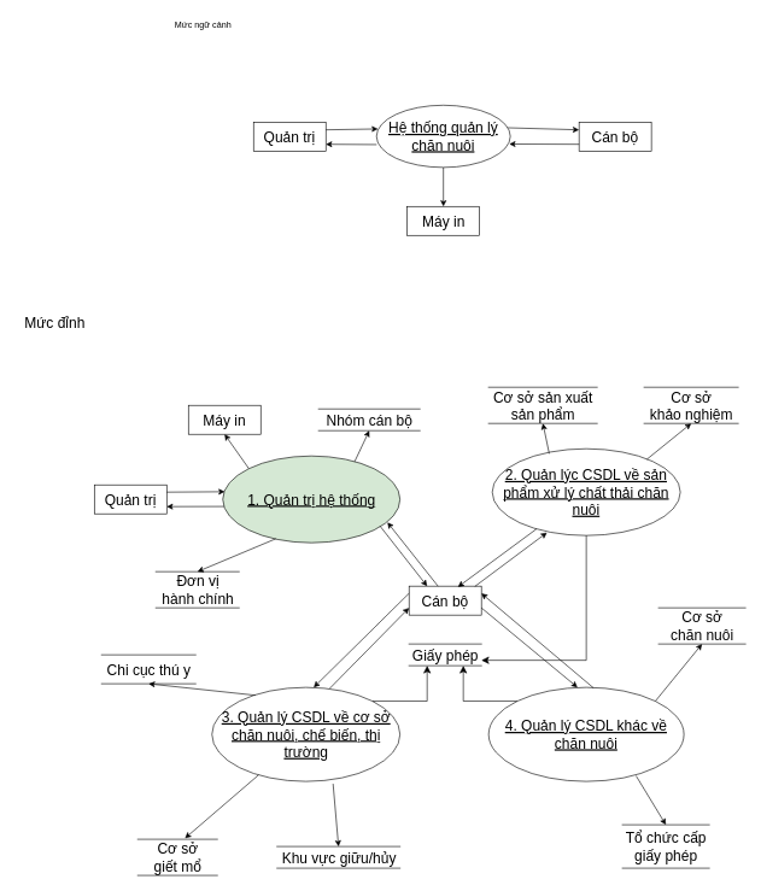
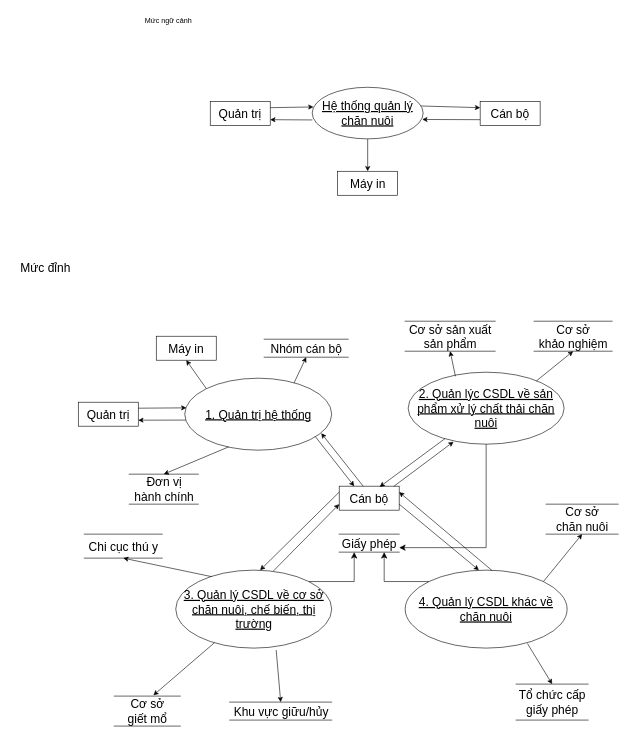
  <mxCell id="0" />
  <mxCell id="1" parent="0" />
  <mxCell id="2" value="Mức ngữ cảnh" style="text;html=1;align=center;verticalAlign=middle;resizable=0;points=[];autosize=1;strokeColor=none;fillColor=none;" vertex="1" parent="1"><mxGeometry x="230" y="20" width="100" height="30" as="geometry" /></mxCell>
  <mxCell id="3" value="Máy in" style="whiteSpace=wrap;html=1;align=center;fontSize=20;" vertex="1" parent="1"><mxGeometry x="562.5" y="285" width="100" height="40" as="geometry" /></mxCell>
  <mxCell id="4" value="Quản trị" style="whiteSpace=wrap;html=1;align=center;fontSize=20;" vertex="1" parent="1"><mxGeometry x="350" y="169" width="100" height="40" as="geometry" /></mxCell>
  <mxCell id="5" value="Cán bộ" style="whiteSpace=wrap;html=1;align=center;fontSize=20;" vertex="1" parent="1"><mxGeometry x="800" y="169" width="100" height="40" as="geometry" /></mxCell>
  <mxCell id="6" value="" style="endArrow=classic;html=1;rounded=0;fontSize=20;entryX=0.5;entryY=0;entryDx=0;entryDy=0;exitX=0.5;exitY=1;exitDx=0;exitDy=0;" edge="1" parent="1" source="12" target="3"><mxGeometry width="50" height="50" relative="1" as="geometry"><mxPoint x="630" y="235" as="sourcePoint" /><mxPoint x="520" y="225" as="targetPoint" /></mxGeometry></mxCell>
  <mxCell id="7" value="" style="endArrow=classic;html=1;rounded=0;fontSize=20;exitX=0;exitY=0.75;exitDx=0;exitDy=0;entryX=0.992;entryY=0.624;entryDx=0;entryDy=0;entryPerimeter=0;" edge="1" parent="1" source="5" target="12"><mxGeometry width="50" height="50" relative="1" as="geometry"><mxPoint x="620" y="305" as="sourcePoint" /><mxPoint x="720" y="195" as="targetPoint" /></mxGeometry></mxCell>
  <mxCell id="8" value="" style="endArrow=classic;html=1;rounded=0;fontSize=20;entryX=0;entryY=0.25;entryDx=0;entryDy=0;exitX=0.972;exitY=0.362;exitDx=0;exitDy=0;exitPerimeter=0;" edge="1" parent="1" source="12" target="5"><mxGeometry width="50" height="50" relative="1" as="geometry"><mxPoint x="705" y="177.5" as="sourcePoint" /><mxPoint x="750" y="185" as="targetPoint" /></mxGeometry></mxCell>
  <mxCell id="9" value="" style="endArrow=classic;html=1;rounded=0;fontSize=20;entryX=1;entryY=0.75;entryDx=0;entryDy=0;exitX=0.001;exitY=0.633;exitDx=0;exitDy=0;exitPerimeter=0;" edge="1" parent="1" source="12" target="4"><mxGeometry width="50" height="50" relative="1" as="geometry"><mxPoint x="545" y="200" as="sourcePoint" /><mxPoint x="458" y="195" as="targetPoint" /><Array as="points" /></mxGeometry></mxCell>
  <mxCell id="10" value="" style="endArrow=classic;html=1;rounded=0;fontSize=20;entryX=0.011;entryY=0.381;entryDx=0;entryDy=0;exitX=1;exitY=0.25;exitDx=0;exitDy=0;entryPerimeter=0;" edge="1" parent="1" source="4" target="12"><mxGeometry width="50" height="50" relative="1" as="geometry"><mxPoint x="460" y="180" as="sourcePoint" /><mxPoint x="545" y="177.5" as="targetPoint" /></mxGeometry></mxCell>
  <mxCell id="11" value="Mức đỉnh" style="text;html=1;align=center;verticalAlign=middle;resizable=0;points=[];autosize=1;strokeColor=none;fillColor=none;fontSize=20;" vertex="1" parent="1"><mxGeometry x="20" y="425" width="110" height="40" as="geometry" /></mxCell>
  <mxCell id="12" value="Hệ thống quản lý chăn nuôi" style="ellipse;whiteSpace=wrap;html=1;align=center;fontStyle=4;fontSize=20;" vertex="1" parent="1"><mxGeometry x="520" y="145" width="185" height="86" as="geometry" /></mxCell>
  <mxCell id="13" value="4. Quản lý CSDL khác về chăn nuôi" style="ellipse;whiteSpace=wrap;html=1;align=center;fontStyle=4;fontSize=20;" vertex="1" parent="1"><mxGeometry x="675" y="950" width="270" height="130" as="geometry" /></mxCell>
  <mxCell id="14" value="2. Quản lýc CSDL về sản phẩm xử lý chất thải chăn nuôi" style="ellipse;whiteSpace=wrap;html=1;align=center;fontStyle=4;fontSize=20;" vertex="1" parent="1"><mxGeometry x="680" y="620" width="260" height="120" as="geometry" /></mxCell>
- <mxCell id="15" value="1. Quản trị hệ thống" style="ellipse;whiteSpace=wrap;html=1;align=center;fontStyle=4;fontSize=20;fillColor=#d5e8d4;" vertex="1" parent="1"><mxGeometry x="307.5" y="630" width="245" height="120" as="geometry" /></mxCell>
+ <mxCell id="15" value="1. Quản trị hệ thống" style="ellipse;whiteSpace=wrap;html=1;align=center;fontStyle=4;fontSize=20;" vertex="1" parent="1"><mxGeometry x="307.5" y="630" width="245" height="120" as="geometry" /></mxCell>
  <mxCell id="16" value="3. Quản lý CSDL về cơ sở chăn nuôi, chế biến, thị trường" style="ellipse;whiteSpace=wrap;html=1;align=center;fontStyle=4;fontSize=20;" vertex="1" parent="1"><mxGeometry x="292.5" y="950" width="260" height="130" as="geometry" /></mxCell>
  <mxCell id="17" value="Quản trị" style="whiteSpace=wrap;html=1;align=center;fontSize=20;" vertex="1" parent="1"><mxGeometry x="130" y="670" width="100" height="40" as="geometry" /></mxCell>
  <mxCell id="18" value="Cán bộ" style="whiteSpace=wrap;html=1;align=center;fontSize=20;" vertex="1" parent="1"><mxGeometry x="565" y="810" width="100" height="40" as="geometry" /></mxCell>
  <mxCell id="19" value="Máy in" style="whiteSpace=wrap;html=1;align=center;fontSize=20;" vertex="1" parent="1"><mxGeometry x="260" y="560" width="100" height="40" as="geometry" /></mxCell>
  <mxCell id="20" value="Đơn vị&lt;br&gt;hành chính" style="html=1;dashed=0;whitespace=wrap;shape=partialRectangle;right=0;left=0;fontSize=20;" vertex="1" parent="1"><mxGeometry x="215" y="790" width="115" height="50" as="geometry" /></mxCell>
  <mxCell id="21" value="Nhóm cán bộ" style="html=1;dashed=0;whitespace=wrap;shape=partialRectangle;right=0;left=0;fontSize=20;" vertex="1" parent="1"><mxGeometry x="440" y="565" width="140" height="30" as="geometry" /></mxCell>
  <mxCell id="22" value="Cơ sở sản xuất &lt;br&gt;sản phẩm" style="html=1;dashed=0;whitespace=wrap;shape=partialRectangle;right=0;left=0;fontSize=20;" vertex="1" parent="1"><mxGeometry x="675" y="535" width="150" height="50" as="geometry" /></mxCell>
  <mxCell id="23" value="Cơ sở&lt;br&gt;khảo nghiệm" style="html=1;dashed=0;whitespace=wrap;shape=partialRectangle;right=0;left=0;fontSize=20;" vertex="1" parent="1"><mxGeometry x="890" y="535" width="130" height="50" as="geometry" /></mxCell>
  <mxCell id="24" value="Giấy phép" style="html=1;dashed=0;whitespace=wrap;shape=partialRectangle;right=0;left=0;fontSize=20;" vertex="1" parent="1"><mxGeometry x="565" y="890" width="100" height="30" as="geometry" /></mxCell>
  <mxCell id="25" value="Tổ chức cấp&lt;br&gt;giấy phép" style="html=1;dashed=0;whitespace=wrap;shape=partialRectangle;right=0;left=0;fontSize=20;" vertex="1" parent="1"><mxGeometry x="860" y="1140" width="120" height="60" as="geometry" /></mxCell>
  <mxCell id="26" value="Cơ sở &lt;br&gt;chăn nuôi" style="html=1;dashed=0;whitespace=wrap;shape=partialRectangle;right=0;left=0;fontSize=20;" vertex="1" parent="1"><mxGeometry x="910" y="840" width="120" height="50" as="geometry" /></mxCell>
  <mxCell id="27" value="Cơ sở&lt;br&gt;giết mổ" style="html=1;dashed=0;whitespace=wrap;shape=partialRectangle;right=0;left=0;fontSize=20;" vertex="1" parent="1"><mxGeometry x="190" y="1160" width="110" height="50" as="geometry" /></mxCell>
- <mxCell id="28" value="Chi cục thú y" style="html=1;dashed=0;whitespace=wrap;shape=partialRectangle;right=0;left=0;fontSize=20;" vertex="1" parent="1"><mxGeometry x="140" y="905" width="130" height="40" as="geometry" /></mxCell>
+ <mxCell id="28" value="Chi cục thú y" style="html=1;dashed=0;whitespace=wrap;shape=partialRectangle;right=0;left=0;fontSize=20;" vertex="1" parent="1"><mxGeometry x="140" y="890" width="130" height="40" as="geometry" /></mxCell>
  <mxCell id="29" value="Khu vực giữu/hủy" style="html=1;dashed=0;whitespace=wrap;shape=partialRectangle;right=0;left=0;fontSize=20;" vertex="1" parent="1"><mxGeometry x="382.5" y="1170" width="170" height="30" as="geometry" /></mxCell>
  <mxCell id="30" value="" style="endArrow=classic;html=1;rounded=0;fontSize=20;exitX=1;exitY=0.25;exitDx=0;exitDy=0;entryX=0.011;entryY=0.412;entryDx=0;entryDy=0;entryPerimeter=0;" edge="1" parent="1" source="17" target="15"><mxGeometry width="50" height="50" relative="1" as="geometry"><mxPoint x="460" y="735" as="sourcePoint" /><mxPoint x="510" y="685" as="targetPoint" /></mxGeometry></mxCell>
  <mxCell id="31" value="" style="endArrow=classic;html=1;rounded=0;fontSize=20;exitX=0.007;exitY=0.582;exitDx=0;exitDy=0;exitPerimeter=0;entryX=1;entryY=0.75;entryDx=0;entryDy=0;" edge="1" parent="1" source="15" target="17"><mxGeometry width="50" height="50" relative="1" as="geometry"><mxPoint x="460" y="735" as="sourcePoint" /><mxPoint x="510" y="685" as="targetPoint" /></mxGeometry></mxCell>
  <mxCell id="32" value="" style="endArrow=classic;html=1;rounded=0;fontSize=20;entryX=0.5;entryY=1;entryDx=0;entryDy=0;exitX=0;exitY=0;exitDx=0;exitDy=0;" edge="1" parent="1" source="15" target="19"><mxGeometry width="50" height="50" relative="1" as="geometry"><mxPoint x="460" y="735" as="sourcePoint" /><mxPoint x="510" y="685" as="targetPoint" /></mxGeometry></mxCell>
  <mxCell id="33" value="" style="endArrow=classic;html=1;rounded=0;fontSize=20;exitX=0.744;exitY=0.065;exitDx=0;exitDy=0;exitPerimeter=0;entryX=0.5;entryY=1;entryDx=0;entryDy=0;" edge="1" parent="1" source="15" target="21"><mxGeometry width="50" height="50" relative="1" as="geometry"><mxPoint x="466.125" y="637.08" as="sourcePoint" /><mxPoint x="491" y="595" as="targetPoint" /></mxGeometry></mxCell>
  <mxCell id="34" value="" style="endArrow=classic;html=1;rounded=0;fontSize=20;exitX=0.299;exitY=0.954;exitDx=0;exitDy=0;exitPerimeter=0;entryX=0.5;entryY=0;entryDx=0;entryDy=0;" edge="1" parent="1" source="15" target="20"><mxGeometry width="50" height="50" relative="1" as="geometry"><mxPoint x="460" y="735" as="sourcePoint" /><mxPoint x="510" y="685" as="targetPoint" /></mxGeometry></mxCell>
  <mxCell id="35" value="" style="endArrow=classic;html=1;rounded=0;fontSize=20;entryX=0.25;entryY=0;entryDx=0;entryDy=0;exitX=0.888;exitY=0.81;exitDx=0;exitDy=0;exitPerimeter=0;" edge="1" parent="1" source="15" target="18"><mxGeometry width="50" height="50" relative="1" as="geometry"><mxPoint x="460" y="765" as="sourcePoint" /><mxPoint x="510" y="705" as="targetPoint" /></mxGeometry></mxCell>
  <mxCell id="36" value="" style="endArrow=classic;html=1;rounded=0;fontSize=20;exitX=0.25;exitY=0;exitDx=0;exitDy=0;entryX=0.929;entryY=0.765;entryDx=0;entryDy=0;entryPerimeter=0;" edge="1" parent="1" target="15"><mxGeometry width="50" height="50" relative="1" as="geometry"><mxPoint x="605" y="810" as="sourcePoint" /><mxPoint x="541.53" y="729.6" as="targetPoint" /></mxGeometry></mxCell>
  <mxCell id="37" value="" style="endArrow=classic;html=1;rounded=0;fontSize=20;entryX=0.541;entryY=0;entryDx=0;entryDy=0;entryPerimeter=0;exitX=0;exitY=0.25;exitDx=0;exitDy=0;" edge="1" parent="1" source="18" target="16"><mxGeometry width="50" height="50" relative="1" as="geometry"><mxPoint x="560" y="825" as="sourcePoint" /><mxPoint x="510" y="715" as="targetPoint" /></mxGeometry></mxCell>
  <mxCell id="38" value="" style="endArrow=classic;html=1;rounded=0;fontSize=20;entryX=0.675;entryY=0.029;entryDx=0;entryDy=0;entryPerimeter=0;" edge="1" parent="1" source="14" target="18"><mxGeometry width="50" height="50" relative="1" as="geometry"><mxPoint x="460" y="765" as="sourcePoint" /><mxPoint x="510" y="715" as="targetPoint" /></mxGeometry></mxCell>
  <mxCell id="39" value="" style="endArrow=classic;html=1;rounded=0;fontSize=20;entryX=0.291;entryY=0.966;entryDx=0;entryDy=0;entryPerimeter=0;exitX=0.91;exitY=0.009;exitDx=0;exitDy=0;exitPerimeter=0;" edge="1" parent="1" source="18" target="14"><mxGeometry width="50" height="50" relative="1" as="geometry"><mxPoint x="460" y="765" as="sourcePoint" /><mxPoint x="510" y="715" as="targetPoint" /></mxGeometry></mxCell>
  <mxCell id="40" value="" style="endArrow=classic;html=1;rounded=0;fontSize=20;exitX=0.626;exitY=0.012;exitDx=0;exitDy=0;exitPerimeter=0;entryX=0;entryY=0.75;entryDx=0;entryDy=0;" edge="1" parent="1" source="16" target="18"><mxGeometry width="50" height="50" relative="1" as="geometry"><mxPoint x="460" y="795" as="sourcePoint" /><mxPoint x="540" y="855" as="targetPoint" /></mxGeometry></mxCell>
  <mxCell id="41" value="" style="endArrow=classic;html=1;rounded=0;fontSize=20;entryX=1;entryY=0.25;entryDx=0;entryDy=0;exitX=0.537;exitY=0.006;exitDx=0;exitDy=0;exitPerimeter=0;" edge="1" parent="1" source="13" target="18"><mxGeometry width="50" height="50" relative="1" as="geometry"><mxPoint x="810" y="945" as="sourcePoint" /><mxPoint x="510" y="805" as="targetPoint" /></mxGeometry></mxCell>
  <mxCell id="42" value="" style="endArrow=classic;html=1;rounded=0;fontSize=20;entryX=0.455;entryY=0;entryDx=0;entryDy=0;entryPerimeter=0;exitX=1;exitY=0.75;exitDx=0;exitDy=0;" edge="1" parent="1" source="18" target="13"><mxGeometry width="50" height="50" relative="1" as="geometry"><mxPoint x="460" y="855" as="sourcePoint" /><mxPoint x="510" y="805" as="targetPoint" /></mxGeometry></mxCell>
  <mxCell id="43" value="" style="endArrow=classic;html=1;rounded=0;fontSize=20;entryX=0.5;entryY=1;entryDx=0;entryDy=0;exitX=0.303;exitY=0.057;exitDx=0;exitDy=0;exitPerimeter=0;" edge="1" parent="1" source="14" target="22"><mxGeometry width="50" height="50" relative="1" as="geometry"><mxPoint x="460" y="755" as="sourcePoint" /><mxPoint x="510" y="705" as="targetPoint" /></mxGeometry></mxCell>
  <mxCell id="44" value="" style="endArrow=classic;html=1;rounded=0;fontSize=20;entryX=0.5;entryY=1;entryDx=0;entryDy=0;exitX=0.822;exitY=0.122;exitDx=0;exitDy=0;exitPerimeter=0;" edge="1" parent="1" source="14" target="23"><mxGeometry width="50" height="50" relative="1" as="geometry"><mxPoint x="460" y="755" as="sourcePoint" /><mxPoint x="910" y="595" as="targetPoint" /></mxGeometry></mxCell>
  <mxCell id="45" value="" style="endArrow=classic;html=1;rounded=0;fontSize=20;exitX=0.231;exitY=0.084;exitDx=0;exitDy=0;exitPerimeter=0;entryX=0.5;entryY=1;entryDx=0;entryDy=0;" edge="1" parent="1" source="16" target="28"><mxGeometry width="50" height="50" relative="1" as="geometry"><mxPoint x="420" y="965" as="sourcePoint" /><mxPoint x="470" y="915" as="targetPoint" /></mxGeometry></mxCell>
  <mxCell id="46" value="" style="endArrow=classic;html=1;rounded=0;fontSize=20;entryX=0.5;entryY=0;entryDx=0;entryDy=0;exitX=0.644;exitY=1.025;exitDx=0;exitDy=0;exitPerimeter=0;" edge="1" parent="1" source="16" target="29"><mxGeometry width="50" height="50" relative="1" as="geometry"><mxPoint x="420" y="1035" as="sourcePoint" /><mxPoint x="470" y="985" as="targetPoint" /></mxGeometry></mxCell>
  <mxCell id="47" value="" style="endArrow=classic;html=1;rounded=0;fontSize=20;entryX=0.593;entryY=-0.028;entryDx=0;entryDy=0;entryPerimeter=0;" edge="1" parent="1" source="16" target="27"><mxGeometry width="50" height="50" relative="1" as="geometry"><mxPoint x="420" y="1035" as="sourcePoint" /><mxPoint x="470" y="985" as="targetPoint" /></mxGeometry></mxCell>
  <mxCell id="48" value="" style="endArrow=classic;html=1;rounded=0;fontSize=20;exitX=0.755;exitY=0.941;exitDx=0;exitDy=0;exitPerimeter=0;entryX=0.5;entryY=0;entryDx=0;entryDy=0;" edge="1" parent="1" source="13" target="25"><mxGeometry width="50" height="50" relative="1" as="geometry"><mxPoint x="860" y="1085" as="sourcePoint" /><mxPoint x="700" y="985" as="targetPoint" /></mxGeometry></mxCell>
  <mxCell id="49" value="" style="endArrow=classic;html=1;rounded=0;fontSize=20;entryX=0.5;entryY=1;entryDx=0;entryDy=0;exitX=1;exitY=0;exitDx=0;exitDy=0;" edge="1" parent="1" source="13" target="26"><mxGeometry width="50" height="50" relative="1" as="geometry"><mxPoint x="650" y="1035" as="sourcePoint" /><mxPoint x="700" y="985" as="targetPoint" /></mxGeometry></mxCell>
  <mxCell id="50" value="" style="edgeStyle=segmentEdgeStyle;endArrow=classic;html=1;curved=0;rounded=0;endSize=8;startSize=8;fontSize=20;exitX=0.5;exitY=1;exitDx=0;exitDy=0;entryX=1;entryY=0.75;entryDx=0;entryDy=0;" edge="1" parent="1" source="14" target="24"><mxGeometry width="50" height="50" relative="1" as="geometry"><mxPoint x="520" y="925" as="sourcePoint" /><mxPoint x="800" y="915" as="targetPoint" /><Array as="points"><mxPoint x="810" y="913" /></Array></mxGeometry></mxCell>
  <mxCell id="51" value="" style="edgeStyle=segmentEdgeStyle;endArrow=classic;html=1;curved=0;rounded=0;endSize=8;startSize=8;fontSize=20;exitX=1;exitY=0;exitDx=0;exitDy=0;entryX=0.25;entryY=1;entryDx=0;entryDy=0;" edge="1" parent="1" source="16" target="24"><mxGeometry width="50" height="50" relative="1" as="geometry"><mxPoint x="520" y="925" as="sourcePoint" /><mxPoint x="570" y="875" as="targetPoint" /></mxGeometry></mxCell>
  <mxCell id="52" value="" style="edgeStyle=segmentEdgeStyle;endArrow=classic;html=1;curved=0;rounded=0;endSize=8;startSize=8;fontSize=20;entryX=0.75;entryY=1;entryDx=0;entryDy=0;exitX=0;exitY=0;exitDx=0;exitDy=0;" edge="1" parent="1" source="13" target="24"><mxGeometry width="50" height="50" relative="1" as="geometry"><mxPoint x="520" y="925" as="sourcePoint" /><mxPoint x="570" y="875" as="targetPoint" /></mxGeometry></mxCell>
